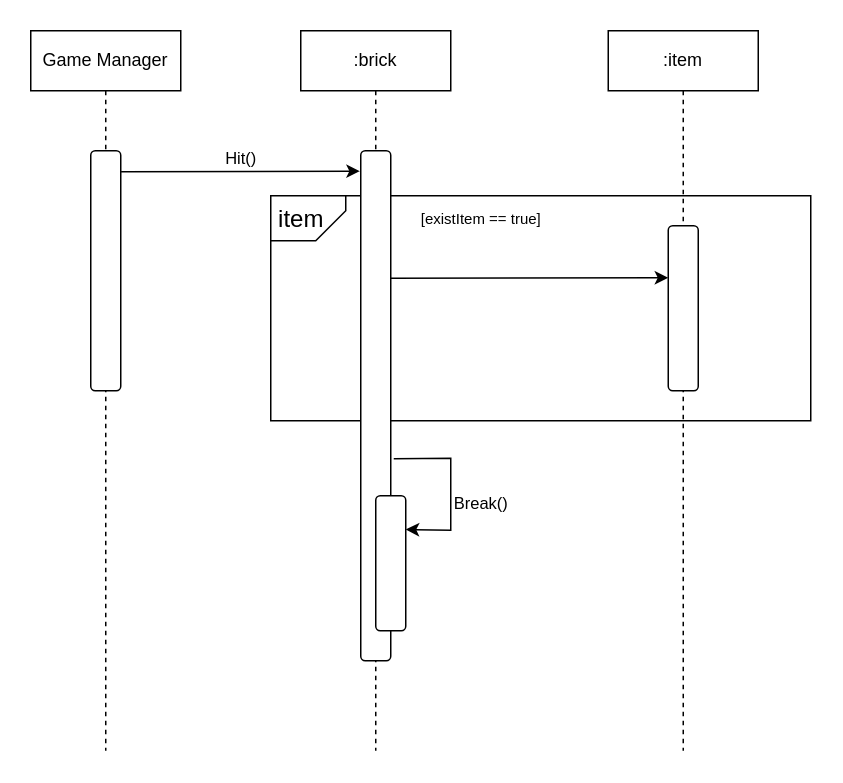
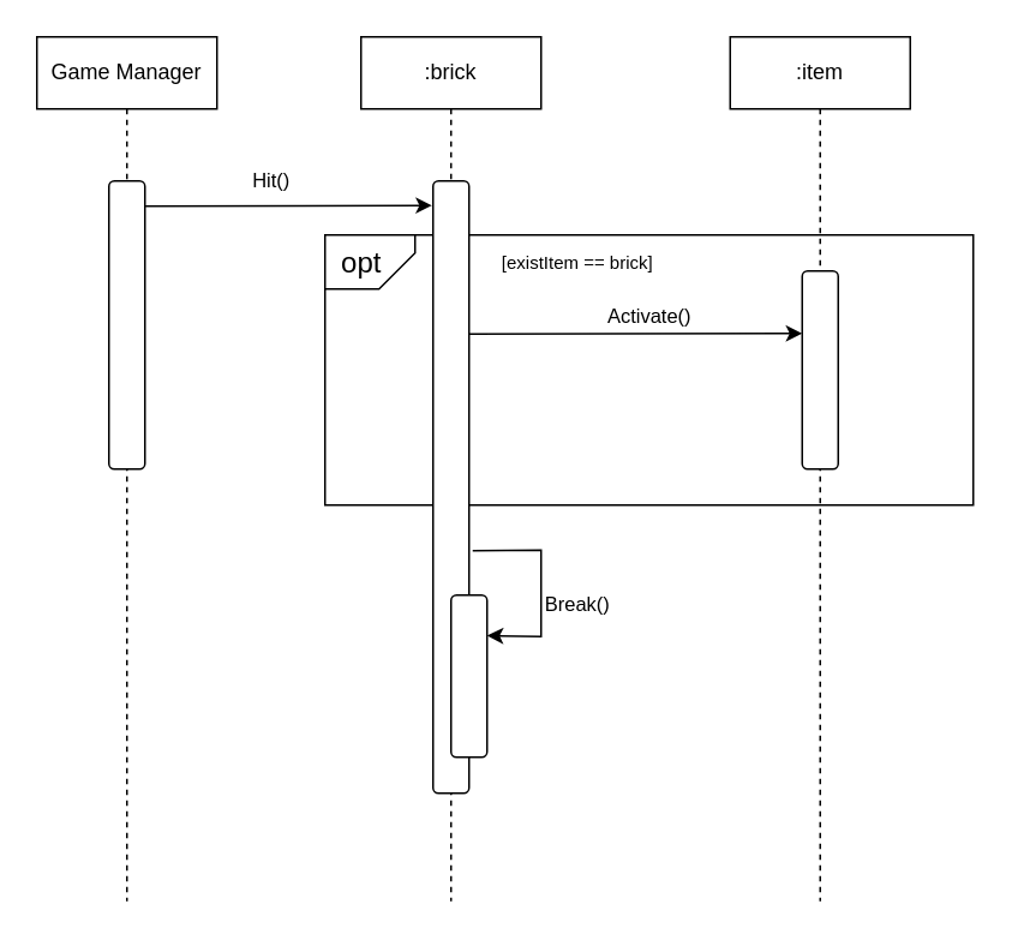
  <mxCell id="0" />
  <mxCell id="1" parent="0" />
  <mxCell id="2" value="" style="rounded=0;whiteSpace=wrap;html=1;" vertex="1" parent="1"><mxGeometry x="180" y="130" width="360" height="150" as="geometry" /></mxCell>
  <mxCell id="3" value="Game Manager" style="shape=umlLifeline;perimeter=lifelinePerimeter;whiteSpace=wrap;html=1;container=0;dropTarget=0;collapsible=0;recursiveResize=0;outlineConnect=0;portConstraint=eastwest;newEdgeStyle={&quot;edgeStyle&quot;:&quot;elbowEdgeStyle&quot;,&quot;elbow&quot;:&quot;vertical&quot;,&quot;curved&quot;:0,&quot;rounded&quot;:0};" parent="1" vertex="1"><mxGeometry x="20" y="20" width="100" height="480" as="geometry" /></mxCell>
  <mxCell id="4" value=":brick" style="shape=umlLifeline;perimeter=lifelinePerimeter;whiteSpace=wrap;html=1;container=0;dropTarget=0;collapsible=0;recursiveResize=0;outlineConnect=0;portConstraint=eastwest;newEdgeStyle={&quot;edgeStyle&quot;:&quot;elbowEdgeStyle&quot;,&quot;elbow&quot;:&quot;vertical&quot;,&quot;curved&quot;:0,&quot;rounded&quot;:0};" parent="1" vertex="1"><mxGeometry x="200" y="20" width="100" height="480" as="geometry" /></mxCell>
  <mxCell id="5" value="" style="rounded=1;whiteSpace=wrap;html=1;" vertex="1" parent="1"><mxGeometry x="60" y="100" width="20" height="160" as="geometry" /></mxCell>
  <mxCell id="6" value="" style="rounded=1;whiteSpace=wrap;html=1;" vertex="1" parent="1"><mxGeometry x="240" y="100" width="20" height="340" as="geometry" /></mxCell>
  <mxCell id="7" value="" style="endArrow=classic;html=1;rounded=0;exitX=1.011;exitY=0.088;exitDx=0;exitDy=0;exitPerimeter=0;entryX=-0.03;entryY=0.04;entryDx=0;entryDy=0;entryPerimeter=0;" edge="1" parent="1" source="5" target="6"><mxGeometry width="50" height="50" relative="1" as="geometry"><mxPoint x="130" y="180" as="sourcePoint" /><mxPoint x="180" y="130" as="targetPoint" /></mxGeometry></mxCell>
- <mxCell id="8" value="Hit()" style="text;html=1;align=center;verticalAlign=middle;resizable=0;points=[];autosize=1;strokeColor=none;fillColor=none;fontSize=11;" vertex="1" parent="1"><mxGeometry x="140" y="90" width="40" height="30" as="geometry" /></mxCell>
+ <mxCell id="8" value="Hit()" style="text;html=1;align=center;verticalAlign=middle;resizable=0;points=[];autosize=1;strokeColor=none;fillColor=none;fontSize=11;" vertex="1" parent="1"><mxGeometry x="130" y="85" width="40" height="30" as="geometry" /></mxCell>
  <mxCell id="9" value="" style="shape=card;whiteSpace=wrap;html=1;rotation=-180;size=20;" vertex="1" parent="1"><mxGeometry x="180" y="130" width="50" height="30" as="geometry" /></mxCell>
- <mxCell id="10" value="item" style="text;html=1;align=center;verticalAlign=middle;resizable=0;points=[];autosize=1;strokeColor=none;fillColor=none;fontSize=16;" vertex="1" parent="1"><mxGeometry x="175" y="130" width="50" height="30" as="geometry" /></mxCell>
- <mxCell id="11" value="[existItem == true]" style="text;html=1;align=center;verticalAlign=middle;resizable=0;points=[];autosize=1;strokeColor=none;fillColor=none;fontSize=10;" vertex="1" parent="1"><mxGeometry x="270" y="130" width="100" height="30" as="geometry" /></mxCell>
+ <mxCell id="10" value="opt" style="text;html=1;align=center;verticalAlign=middle;resizable=0;points=[];autosize=1;strokeColor=none;fillColor=none;fontSize=16;" vertex="1" parent="1"><mxGeometry x="175" y="130" width="50" height="30" as="geometry" /></mxCell>
+ <mxCell id="11" value="[existItem == brick]" style="text;html=1;align=center;verticalAlign=middle;resizable=0;points=[];autosize=1;strokeColor=none;fillColor=none;fontSize=10;" vertex="1" parent="1"><mxGeometry x="270" y="130" width="100" height="30" as="geometry" /></mxCell>
  <mxCell id="12" value=":item" style="shape=umlLifeline;perimeter=lifelinePerimeter;whiteSpace=wrap;html=1;container=0;dropTarget=0;collapsible=0;recursiveResize=0;outlineConnect=0;portConstraint=eastwest;newEdgeStyle={&quot;edgeStyle&quot;:&quot;elbowEdgeStyle&quot;,&quot;elbow&quot;:&quot;vertical&quot;,&quot;curved&quot;:0,&quot;rounded&quot;:0};" vertex="1" parent="1"><mxGeometry x="405" y="20" width="100" height="480" as="geometry" /></mxCell>
  <mxCell id="13" value="" style="rounded=1;whiteSpace=wrap;html=1;" vertex="1" parent="1"><mxGeometry x="445" y="150" width="20" height="110" as="geometry" /></mxCell>
  <mxCell id="14" value="" style="endArrow=classic;html=1;rounded=0;exitX=1;exitY=0.25;exitDx=0;exitDy=0;entryX=-0.003;entryY=0.315;entryDx=0;entryDy=0;entryPerimeter=0;" edge="1" parent="1" source="6" target="13"><mxGeometry width="50" height="50" relative="1" as="geometry"><mxPoint x="290" y="270" as="sourcePoint" /><mxPoint x="340" y="220" as="targetPoint" /></mxGeometry></mxCell>
+ <mxCell id="15" value="Activate()" style="text;html=1;align=center;verticalAlign=middle;resizable=0;points=[];autosize=1;strokeColor=none;fillColor=none;fontSize=11;" vertex="1" parent="1"><mxGeometry x="325" y="160" width="70" height="30" as="geometry" /></mxCell>
  <mxCell id="16" value="" style="rounded=1;whiteSpace=wrap;html=1;" vertex="1" parent="1"><mxGeometry x="250" y="330" width="20" height="90" as="geometry" /></mxCell>
  <mxCell id="17" value="" style="endArrow=classic;html=1;rounded=0;exitX=1.1;exitY=0.604;exitDx=0;exitDy=0;exitPerimeter=0;entryX=1;entryY=0.25;entryDx=0;entryDy=0;" edge="1" parent="1" source="6" target="16"><mxGeometry width="50" height="50" relative="1" as="geometry"><mxPoint x="170" y="370" as="sourcePoint" /><mxPoint x="340" y="370" as="targetPoint" /><Array as="points"><mxPoint x="300" y="305" /><mxPoint x="300" y="353" /></Array></mxGeometry></mxCell>
  <mxCell id="18" value="Break()" style="text;html=1;align=center;verticalAlign=middle;resizable=0;points=[];autosize=1;strokeColor=none;fillColor=none;fontSize=11;" vertex="1" parent="1"><mxGeometry x="290" y="320" width="60" height="30" as="geometry" /></mxCell>
